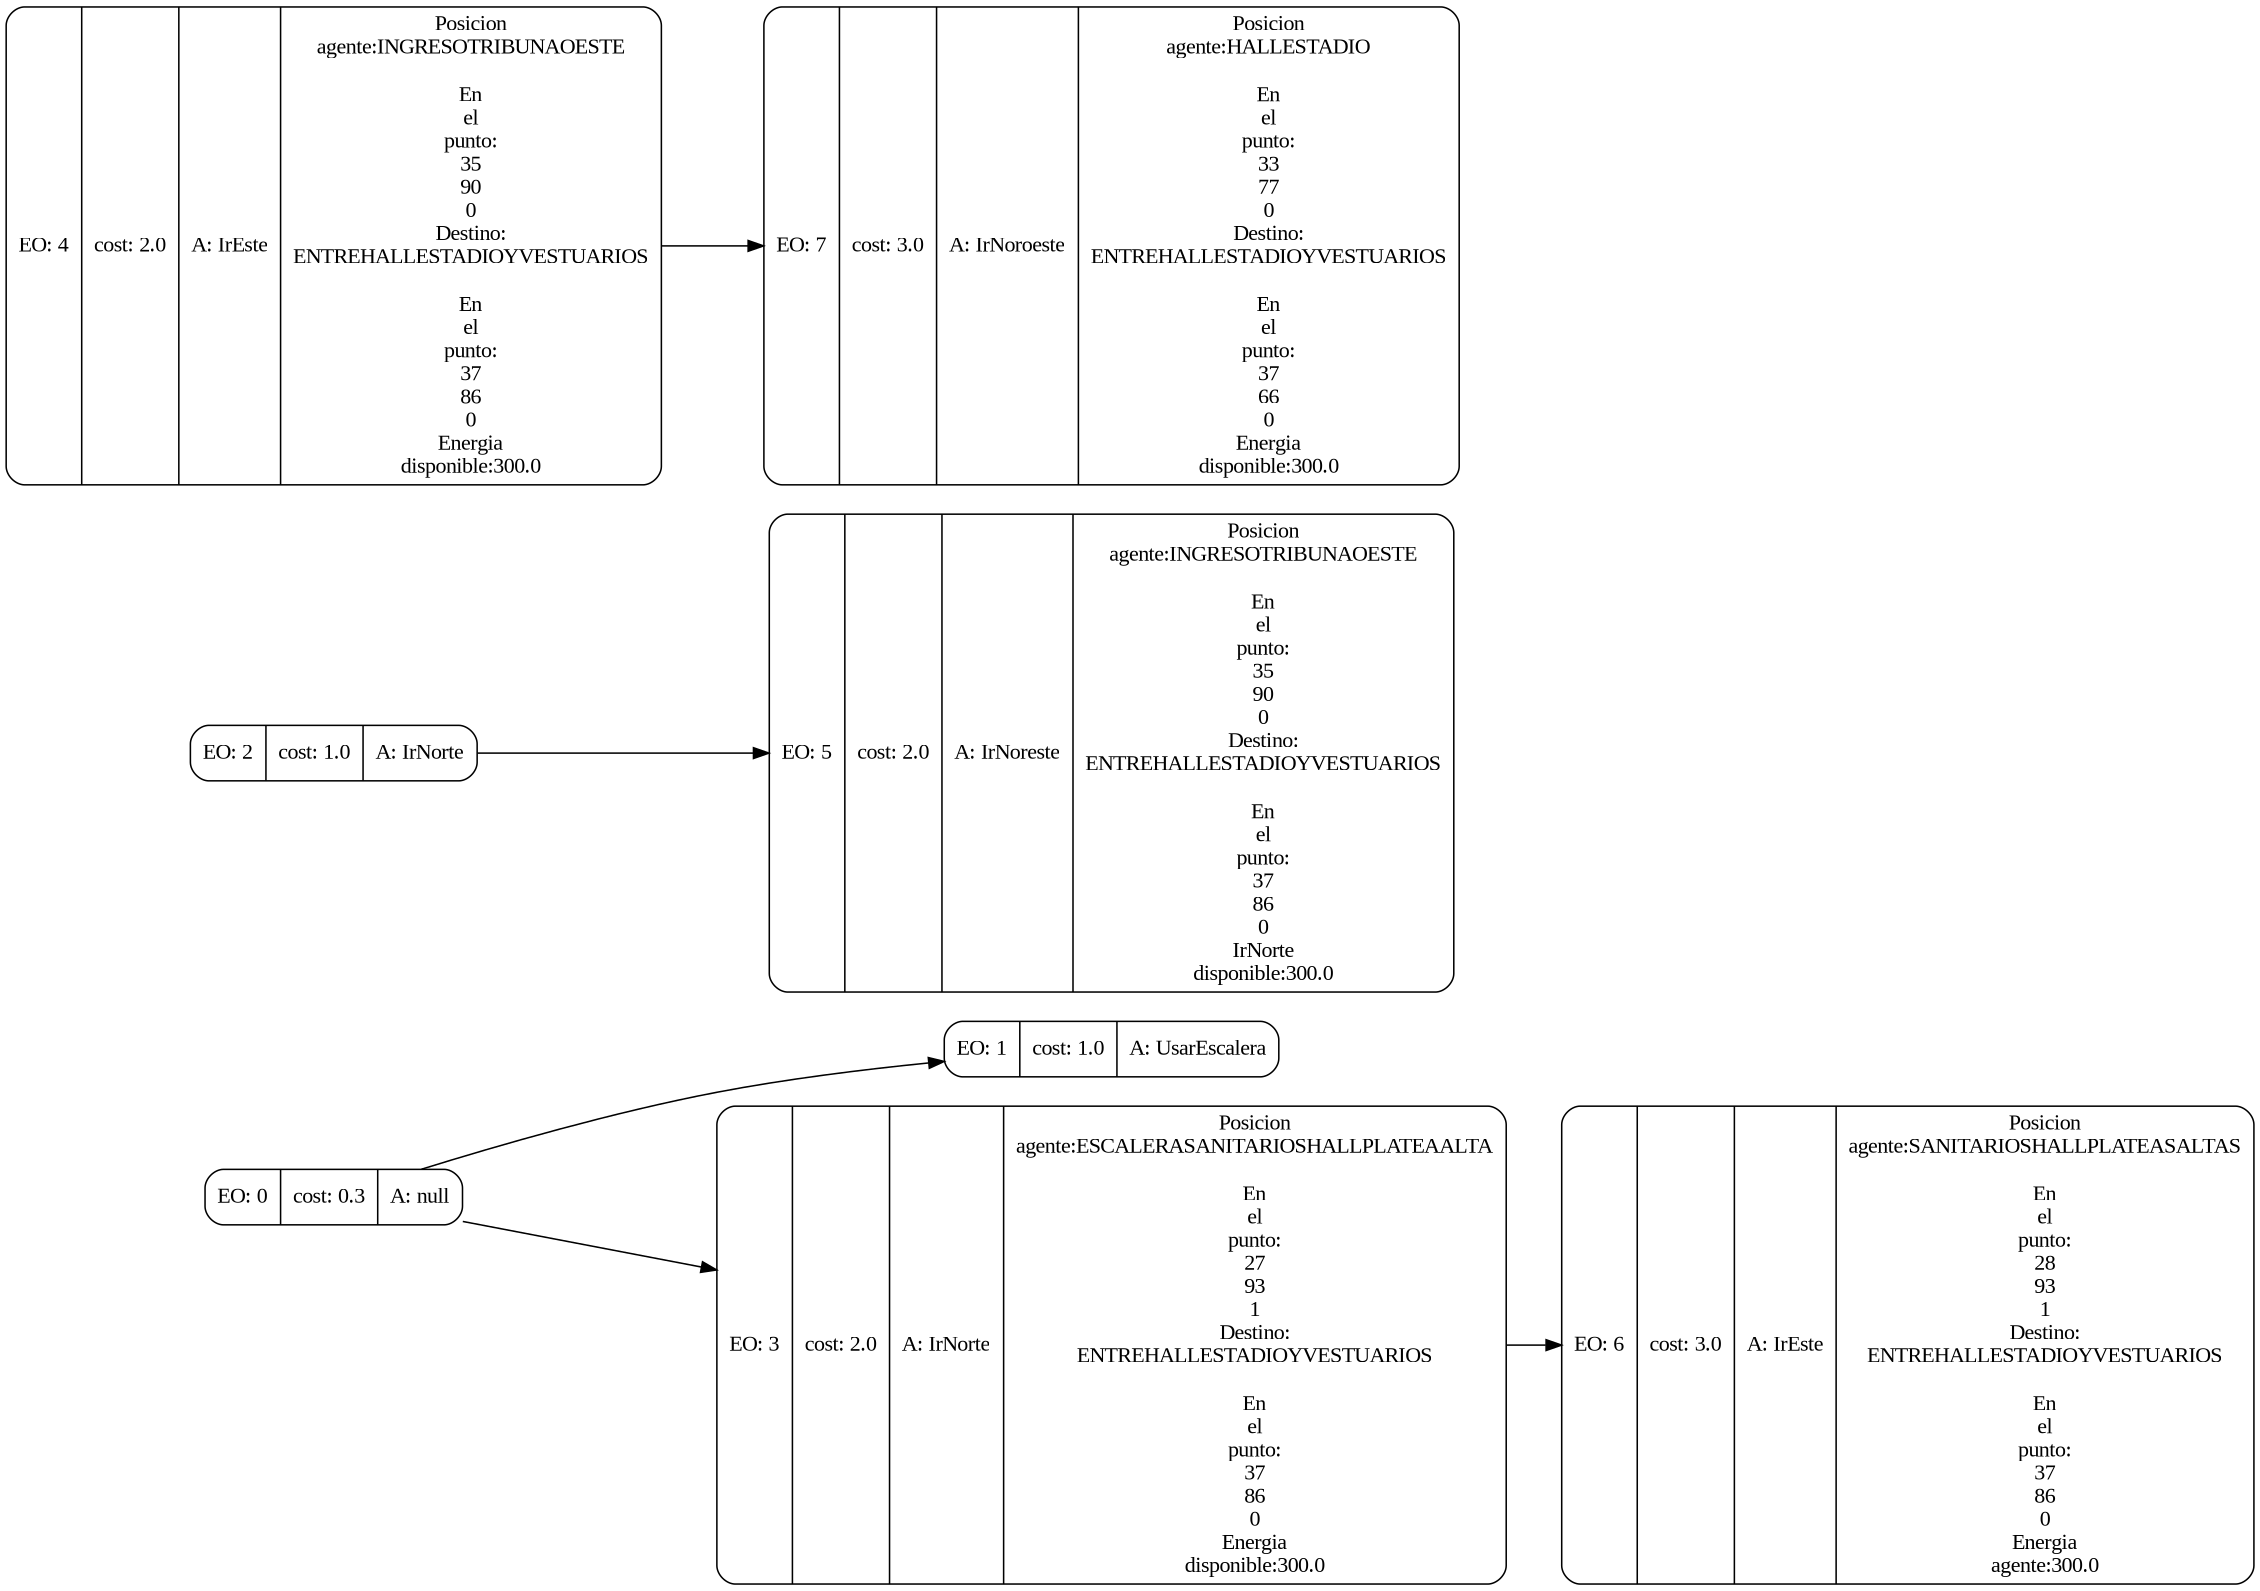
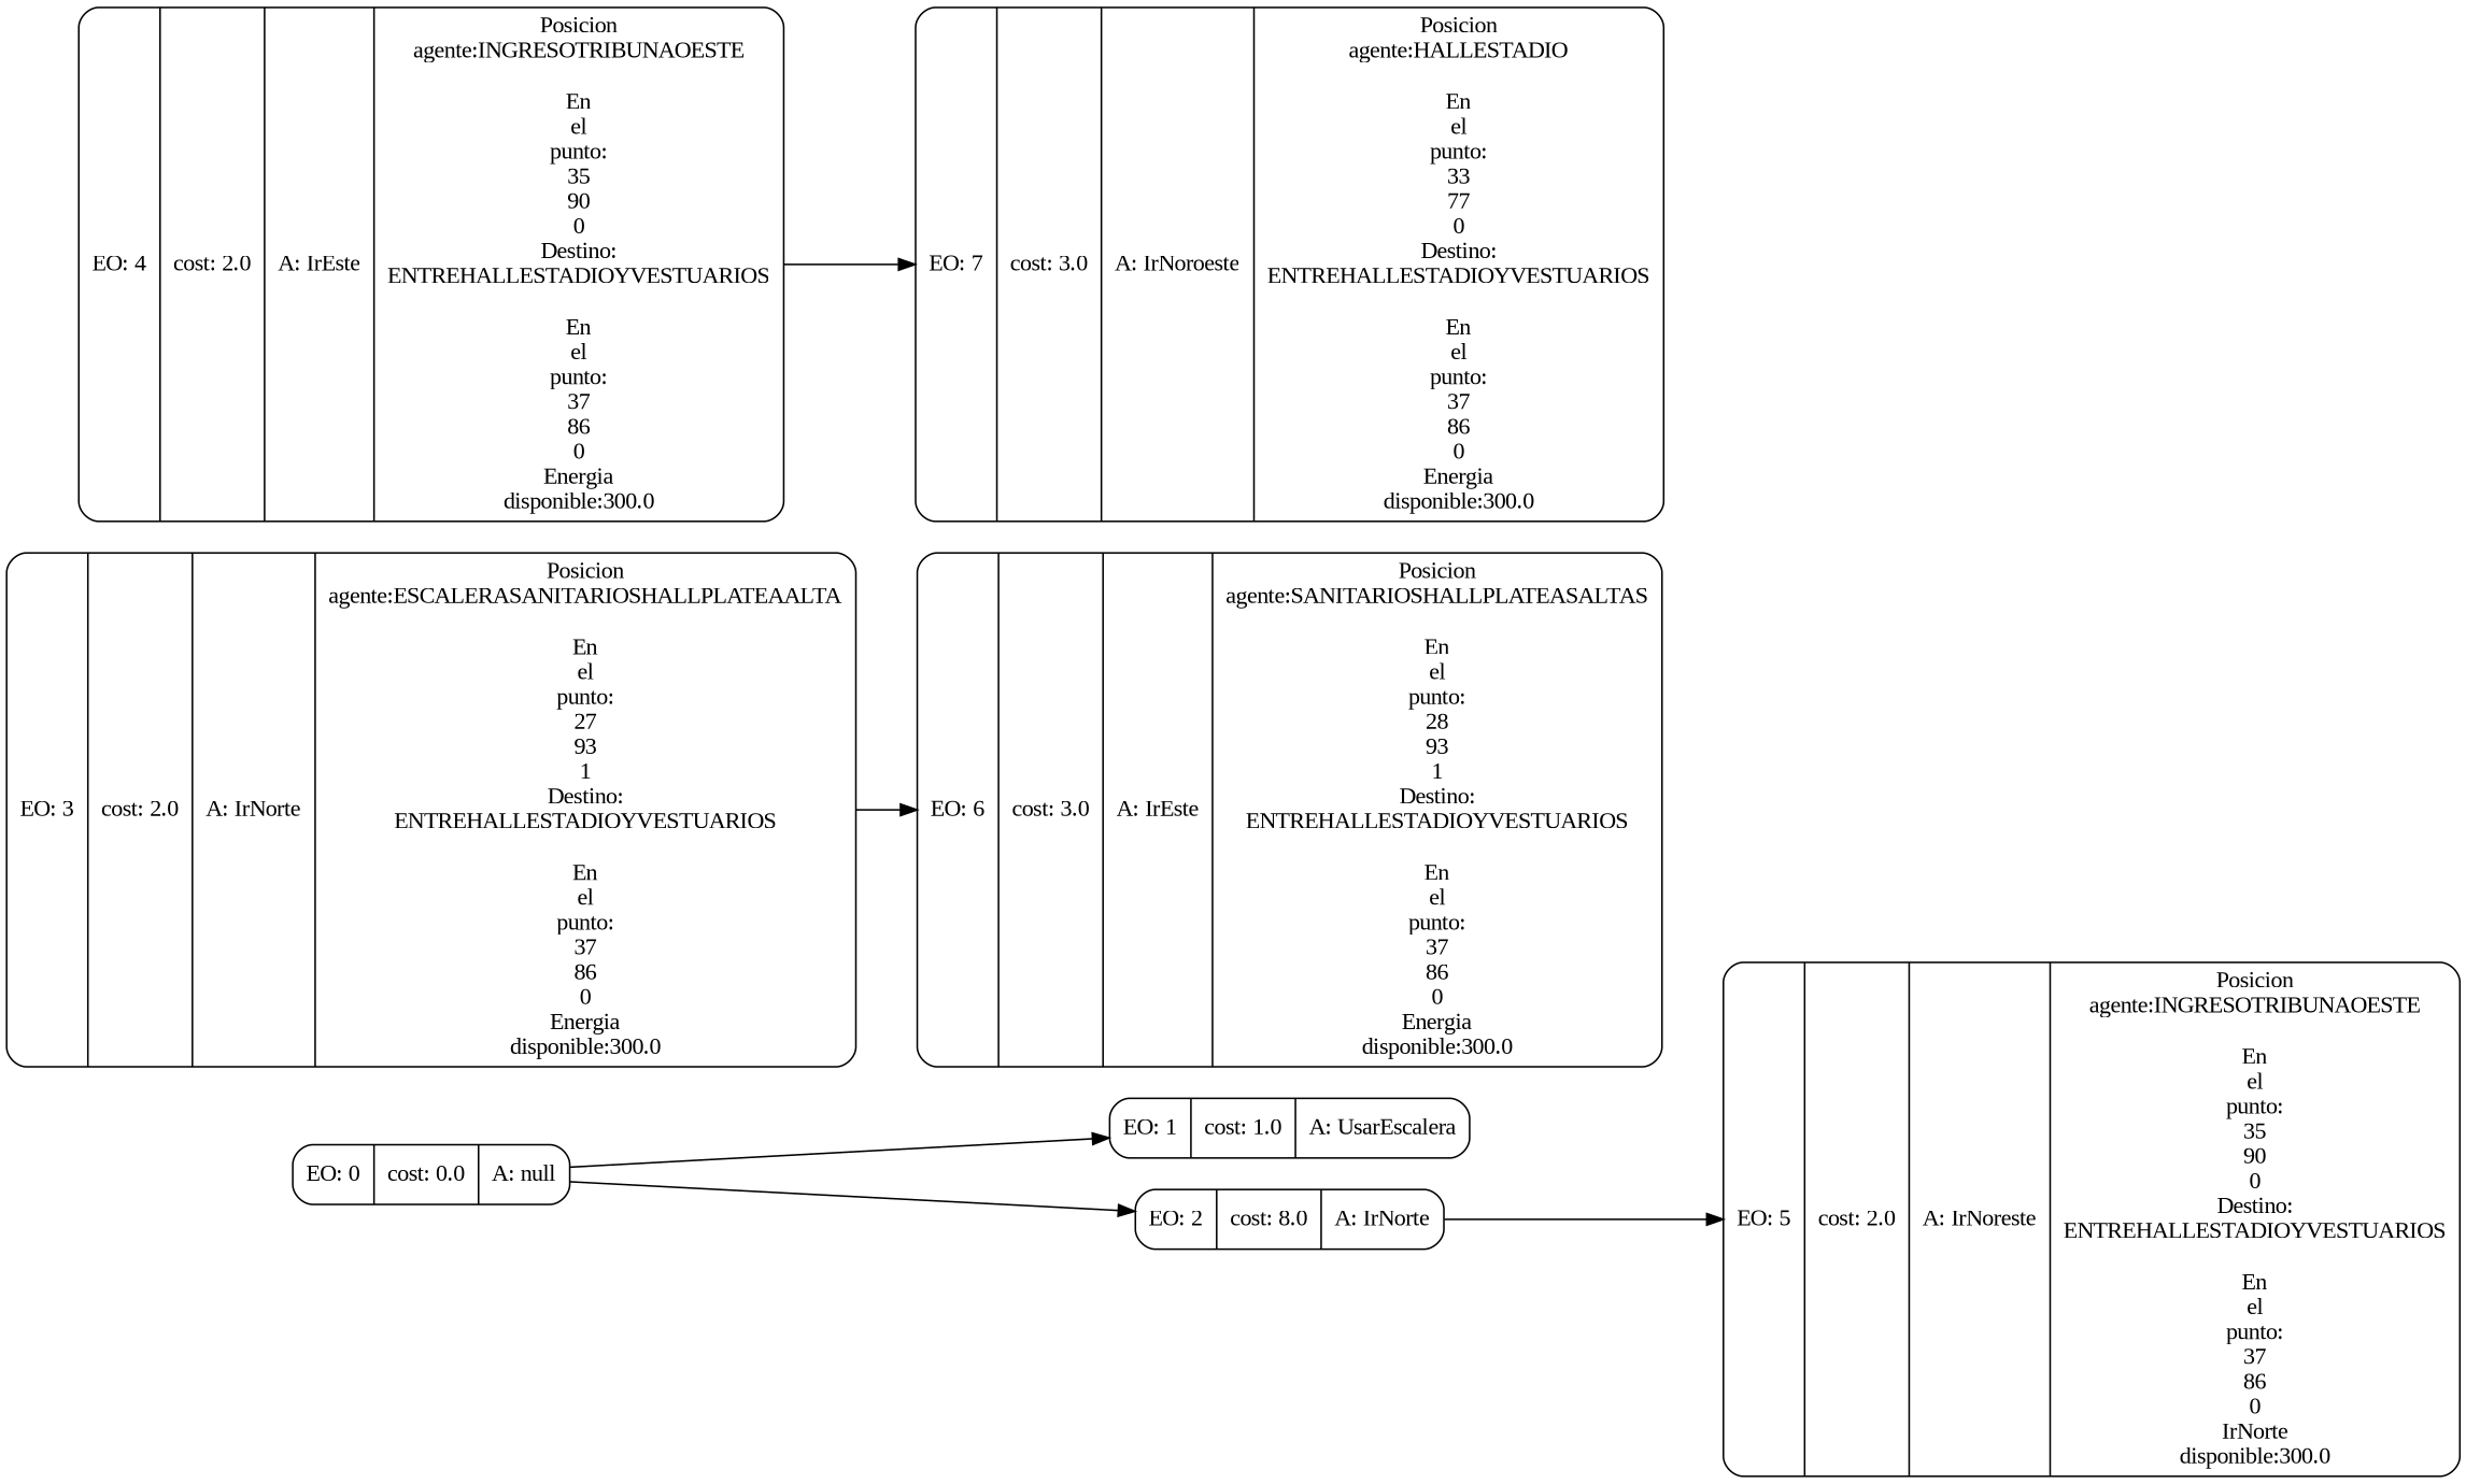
  digraph {
    fontname="Liberation Serif"
    rankdir=LR
    node [fontname="Liberation Serif" shape=Mrecord]
    edge [fontname="Liberation Serif"]
-   n1 [label="{EO: 0|cost: 0.3|A: null}"]
+   n1 [label="{EO: 0|cost: 0.0|A: null}"]
    n2 [label="{EO: 1|cost: 1.0|A: UsarEscalera}"]
-   n3 [label="{EO: 2|cost: 1.0|A: IrNorte}"]
+   n3 [label="{EO: 2|cost: 8.0|A: IrNorte}"]
    n4 [label="{EO: 5|cost: 2.0|A: IrNoreste|Posicion\nagente:INGRESOTRIBUNAOESTE\n\nEn\nel\npunto:\n35\n90\n0\nDestino:\nENTREHALLESTADIOYVESTUARIOS\n\nEn\nel\npunto:\n37\n86\n0\nIrNorte\ndisponible:300.0\n}"]
    n5 [label="{EO: 3|cost: 2.0|A: IrNorte|Posicion\nagente:ESCALERASANITARIOSHALLPLATEAALTA\n\nEn\nel\npunto:\n27\n93\n1\nDestino:\nENTREHALLESTADIOYVESTUARIOS\n\nEn\nel\npunto:\n37\n86\n0\nEnergia\ndisponible:300.0\n}"]
-   n6 [label="{EO: 6|cost: 3.0|A: IrEste|Posicion\nagente:SANITARIOSHALLPLATEASALTAS\n\nEn\nel\npunto:\n28\n93\n1\nDestino:\nENTREHALLESTADIOYVESTUARIOS\n\nEn\nel\npunto:\n37\n86\n0\nEnergia\nagente:300.0\n}"]
+   n6 [label="{EO: 6|cost: 3.0|A: IrEste|Posicion\nagente:SANITARIOSHALLPLATEASALTAS\n\nEn\nel\npunto:\n28\n93\n1\nDestino:\nENTREHALLESTADIOYVESTUARIOS\n\nEn\nel\npunto:\n37\n86\n0\nEnergia\ndisponible:300.0\n}"]
    n7 [label="{EO: 4|cost: 2.0|A: IrEste|Posicion\nagente:INGRESOTRIBUNAOESTE\n\nEn\nel\npunto:\n35\n90\n0\nDestino:\nENTREHALLESTADIOYVESTUARIOS\n\nEn\nel\npunto:\n37\n86\n0\nEnergia\ndisponible:300.0\n}"]
-   n8 [label="{EO: 7|cost: 3.0|A: IrNoroeste|Posicion\nagente:HALLESTADIO\n\nEn\nel\npunto:\n33\n77\n0\nDestino:\nENTREHALLESTADIOYVESTUARIOS\n\nEn\nel\npunto:\n37\n66\n0\nEnergia\ndisponible:300.0\n}"]
+   n8 [label="{EO: 7|cost: 3.0|A: IrNoroeste|Posicion\nagente:HALLESTADIO\n\nEn\nel\npunto:\n33\n77\n0\nDestino:\nENTREHALLESTADIOYVESTUARIOS\n\nEn\nel\npunto:\n37\n86\n0\nEnergia\ndisponible:300.0\n}"]
    n1 -> n2
-   n1 -> n5
+   n1 -> n3
    n3 -> n4
    n5 -> n6
    n7 -> n8
  }
